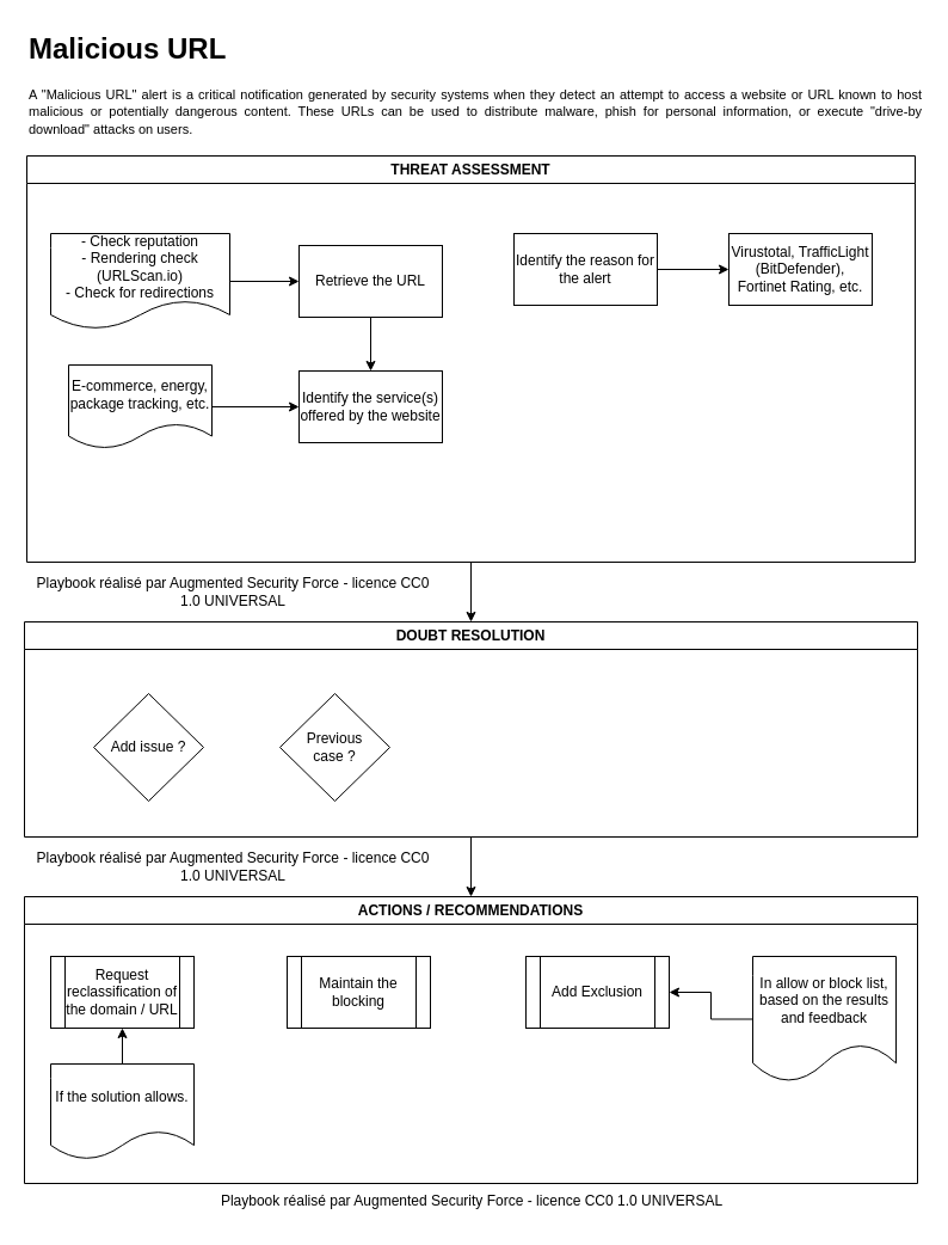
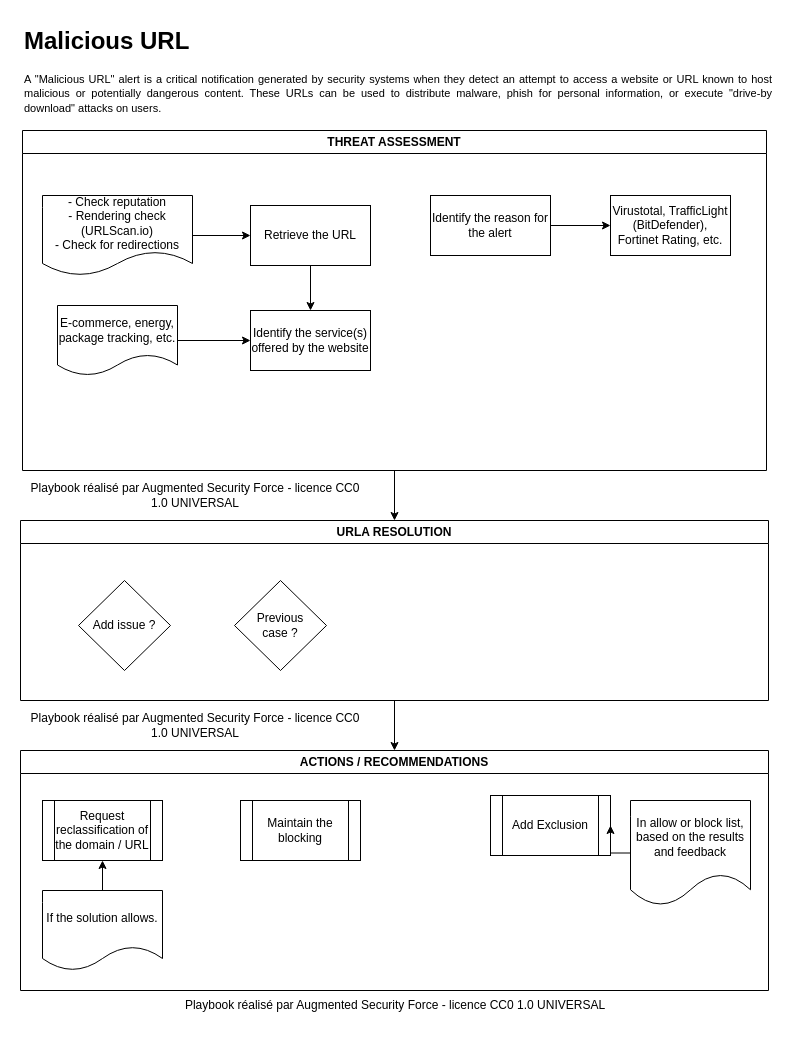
  <mxCell id="0" />
  <mxCell id="1" parent="0" />
  <mxCell id="2" style="edgeStyle=orthogonalEdgeStyle;rounded=0;orthogonalLoop=1;jettySize=auto;html=1;entryX=0.5;entryY=0;entryDx=0;entryDy=0;" edge="1" parent="1" source="3" target="15"><mxGeometry relative="1" as="geometry" /></mxCell>
  <mxCell id="3" value="THREAT ASSESSMENT" style="swimlane;whiteSpace=wrap;html=1;" vertex="1" parent="1"><mxGeometry x="22" y="130" width="744" height="340" as="geometry"><mxRectangle x="42" y="140" width="210" height="30" as="alternateBounds" /></mxGeometry></mxCell>
  <mxCell id="4" value="&lt;div&gt;- Check reputation&lt;/div&gt;&lt;div&gt;- Rendering check (URLScan.io)&lt;/div&gt;&lt;div&gt;- Check for redirections&lt;/div&gt;" style="shape=document;whiteSpace=wrap;html=1;boundedLbl=1;" vertex="1" parent="3"><mxGeometry x="20" y="65" width="150" height="80" as="geometry" /></mxCell>
  <mxCell id="5" value="E-commerce, energy, package tracking, etc." style="shape=document;whiteSpace=wrap;html=1;boundedLbl=1;" vertex="1" parent="3"><mxGeometry x="35" y="175" width="120" height="70" as="geometry" /></mxCell>
  <mxCell id="6" value="Identify the service(s) offered by the website" style="rounded=0;whiteSpace=wrap;html=1;" vertex="1" parent="3"><mxGeometry x="228" y="180" width="120" height="60" as="geometry" /></mxCell>
  <mxCell id="7" style="edgeStyle=orthogonalEdgeStyle;rounded=0;orthogonalLoop=1;jettySize=auto;html=1;entryX=0;entryY=0.5;entryDx=0;entryDy=0;" edge="1" parent="3" source="5" target="6"><mxGeometry relative="1" as="geometry" /></mxCell>
  <mxCell id="8" value="" style="edgeStyle=orthogonalEdgeStyle;rounded=0;orthogonalLoop=1;jettySize=auto;html=1;" edge="1" parent="3" source="9" target="6"><mxGeometry relative="1" as="geometry" /></mxCell>
  <mxCell id="9" value="Retrieve the URL" style="rounded=0;whiteSpace=wrap;html=1;" vertex="1" parent="3"><mxGeometry x="228" y="75" width="120" height="60" as="geometry" /></mxCell>
  <mxCell id="10" style="edgeStyle=orthogonalEdgeStyle;rounded=0;orthogonalLoop=1;jettySize=auto;html=1;entryX=0;entryY=0.5;entryDx=0;entryDy=0;" edge="1" parent="3" source="4" target="9"><mxGeometry relative="1" as="geometry" /></mxCell>
  <mxCell id="11" value="" style="edgeStyle=orthogonalEdgeStyle;rounded=0;orthogonalLoop=1;jettySize=auto;html=1;" edge="1" parent="3" source="12" target="13"><mxGeometry relative="1" as="geometry" /></mxCell>
  <mxCell id="12" value="Identify the reason for the alert" style="rounded=0;whiteSpace=wrap;html=1;" vertex="1" parent="3"><mxGeometry x="408" y="65" width="120" height="60" as="geometry" /></mxCell>
  <mxCell id="13" value="Virustotal, TrafficLight (BitDefender), Fortinet Rating, etc." style="rounded=0;whiteSpace=wrap;html=1;" vertex="1" parent="3"><mxGeometry x="588" y="65" width="120" height="60" as="geometry" /></mxCell>
  <mxCell id="14" style="edgeStyle=orthogonalEdgeStyle;rounded=0;orthogonalLoop=1;jettySize=auto;html=1;entryX=0.5;entryY=0;entryDx=0;entryDy=0;" edge="1" parent="1" source="15" target="18"><mxGeometry relative="1" as="geometry" /></mxCell>
- <mxCell id="15" value="DOUBT RESOLUTION" style="swimlane;whiteSpace=wrap;html=1;" vertex="1" parent="1"><mxGeometry x="20" y="520" width="748" height="180" as="geometry" /></mxCell>
+ <mxCell id="15" value="URLA RESOLUTION" style="swimlane;whiteSpace=wrap;html=1;" vertex="1" parent="1"><mxGeometry x="20" y="520" width="748" height="180" as="geometry" /></mxCell>
  <mxCell id="16" value="Add issue ?" style="rhombus;whiteSpace=wrap;html=1;" vertex="1" parent="15"><mxGeometry x="58" y="60" width="92" height="90" as="geometry" /></mxCell>
  <mxCell id="17" value="Previous&lt;br&gt;case ?" style="rhombus;whiteSpace=wrap;html=1;" vertex="1" parent="15"><mxGeometry x="214" y="60" width="92" height="90" as="geometry" /></mxCell>
  <mxCell id="18" value="ACTIONS / RECOMMENDATIONS" style="swimlane;whiteSpace=wrap;html=1;" vertex="1" parent="1"><mxGeometry x="20" y="750" width="748" height="240" as="geometry" /></mxCell>
  <mxCell id="19" value="Request reclassification of the domain / URL" style="shape=process;whiteSpace=wrap;html=1;backgroundOutline=1;" vertex="1" parent="18"><mxGeometry x="22" y="50" width="120" height="60" as="geometry" /></mxCell>
  <mxCell id="20" style="edgeStyle=orthogonalEdgeStyle;rounded=0;orthogonalLoop=1;jettySize=auto;html=1;entryX=0.5;entryY=1;entryDx=0;entryDy=0;" edge="1" parent="18" source="21" target="19"><mxGeometry relative="1" as="geometry" /></mxCell>
  <mxCell id="21" value="If the solution allows." style="shape=document;whiteSpace=wrap;html=1;boundedLbl=1;" vertex="1" parent="18"><mxGeometry x="22" y="140" width="120" height="80" as="geometry" /></mxCell>
- <mxCell id="22" value="Add Exclusion" style="shape=process;whiteSpace=wrap;html=1;backgroundOutline=1;" vertex="1" parent="18"><mxGeometry x="420" y="50" width="120" height="60" as="geometry" /></mxCell>
+ <mxCell id="22" value="Add Exclusion" style="shape=process;whiteSpace=wrap;html=1;backgroundOutline=1;" vertex="1" parent="18"><mxGeometry x="470" y="45" width="120" height="60" as="geometry" /></mxCell>
  <mxCell id="23" style="edgeStyle=orthogonalEdgeStyle;rounded=0;orthogonalLoop=1;jettySize=auto;html=1;entryX=1;entryY=0.5;entryDx=0;entryDy=0;" edge="1" parent="18" source="24" target="22"><mxGeometry relative="1" as="geometry" /></mxCell>
  <mxCell id="24" value="In allow or block list, based on the results and feedback" style="shape=document;whiteSpace=wrap;html=1;boundedLbl=1;" vertex="1" parent="18"><mxGeometry x="610" y="50" width="120" height="105" as="geometry" /></mxCell>
  <mxCell id="25" value="Maintain the blocking" style="shape=process;whiteSpace=wrap;html=1;backgroundOutline=1;" vertex="1" parent="18"><mxGeometry x="220" y="50" width="120" height="60" as="geometry" /></mxCell>
  <mxCell id="26" value="Playbook réalisé par Augmented Security Force - licence&amp;nbsp;CC0 1.0 UNIVERSAL" style="text;html=1;align=center;verticalAlign=middle;whiteSpace=wrap;rounded=0;" vertex="1" parent="1"><mxGeometry x="20" y="990" width="750" height="30" as="geometry" /></mxCell>
  <mxCell id="27" value="Playbook réalisé par Augmented Security Force - licence&amp;nbsp;CC0 1.0 UNIVERSAL" style="text;html=1;align=center;verticalAlign=middle;whiteSpace=wrap;rounded=0;" vertex="1" parent="1"><mxGeometry x="20" y="480" width="350" height="30" as="geometry" /></mxCell>
  <mxCell id="28" value="Playbook réalisé par Augmented Security Force - licence&amp;nbsp;CC0 1.0 UNIVERSAL" style="text;html=1;align=center;verticalAlign=middle;whiteSpace=wrap;rounded=0;" vertex="1" parent="1"><mxGeometry x="20" y="710" width="350" height="30" as="geometry" /></mxCell>
  <mxCell id="29" value="&lt;h1 style=&quot;margin-top: 0px;&quot;&gt;Malicious URL&lt;/h1&gt;&lt;p style=&quot;text-align: justify;&quot;&gt;&lt;font style=&quot;&quot;&gt;&lt;span style=&quot;font-size: 11px;&quot;&gt;A &quot;Malicious URL&quot; alert is a critical notification generated by security systems when they detect an attempt to access a website or URL known to host malicious or potentially dangerous content. These URLs can be used to distribute malware, phish for personal information, or execute &quot;drive-by download&quot; attacks on users.&lt;/span&gt;&lt;br&gt;&lt;/font&gt;&lt;/p&gt;" style="text;html=1;whiteSpace=wrap;overflow=hidden;rounded=0;" vertex="1" parent="1"><mxGeometry x="22" y="20" width="750" height="90" as="geometry" /></mxCell>
